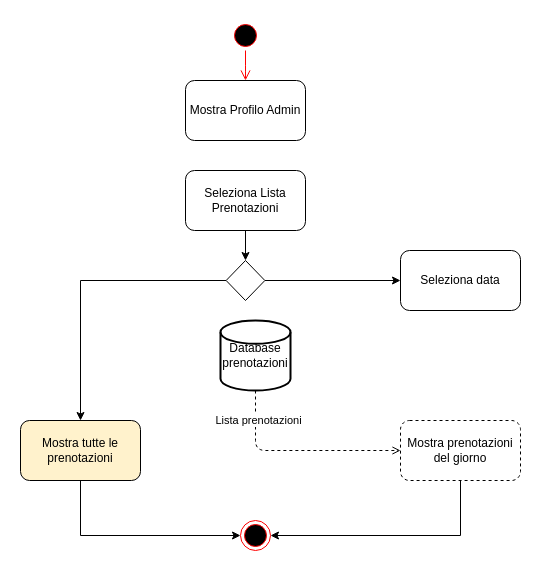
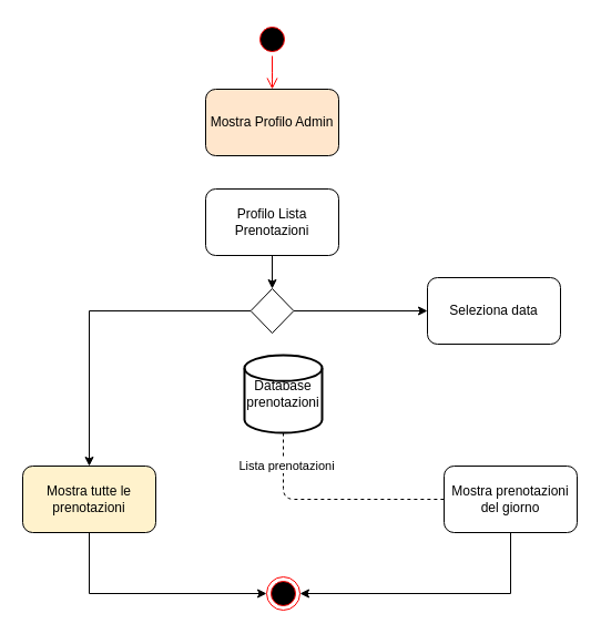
  <mxCell id="0" />
  <mxCell id="1" parent="0" />
  <mxCell id="2" value="" style="ellipse;html=1;shape=startState;fillColor=#000000;strokeColor=#ff0000;" parent="1" vertex="1"><mxGeometry x="230" y="20" width="30" height="30" as="geometry" /></mxCell>
  <mxCell id="3" value="" style="edgeStyle=orthogonalEdgeStyle;html=1;verticalAlign=bottom;endArrow=open;endSize=8;strokeColor=#ff0000;" parent="1" source="2" edge="1"><mxGeometry relative="1" as="geometry"><mxPoint x="245" y="80" as="targetPoint" /></mxGeometry></mxCell>
- <mxCell id="4" value="Mostra Profilo Admin" style="rounded=1;whiteSpace=wrap;html=1;" parent="1" vertex="1"><mxGeometry x="185" y="80" width="120" height="60" as="geometry" /></mxCell>
+ <mxCell id="4" value="Mostra Profilo Admin" style="rounded=1;whiteSpace=wrap;html=1;fillColor=#ffe6cc;" parent="1" vertex="1"><mxGeometry x="185" y="80" width="120" height="60" as="geometry" /></mxCell>
  <mxCell id="5" value="" style="edgeStyle=orthogonalEdgeStyle;rounded=0;orthogonalLoop=1;jettySize=auto;html=1;entryX=0.5;entryY=0;entryDx=0;entryDy=0;" parent="1" source="6" target="9" edge="1"><mxGeometry relative="1" as="geometry"><mxPoint x="245" y="250" as="targetPoint" /></mxGeometry></mxCell>
- <mxCell id="6" value="Seleziona Lista Prenotazioni" style="rounded=1;whiteSpace=wrap;html=1;" parent="1" vertex="1"><mxGeometry x="185" y="170" width="120" height="60" as="geometry" /></mxCell>
+ <mxCell id="6" value="Profilo Lista Prenotazioni" style="rounded=1;whiteSpace=wrap;html=1;" parent="1" vertex="1"><mxGeometry x="185" y="170" width="120" height="60" as="geometry" /></mxCell>
  <mxCell id="7" value="" style="edgeStyle=orthogonalEdgeStyle;rounded=0;orthogonalLoop=1;jettySize=auto;html=1;entryX=0.5;entryY=0;entryDx=0;entryDy=0;" parent="1" source="9" target="11" edge="1"><mxGeometry relative="1" as="geometry"><mxPoint x="180" y="280" as="targetPoint" /></mxGeometry></mxCell>
  <mxCell id="8" value="" style="edgeStyle=orthogonalEdgeStyle;rounded=0;orthogonalLoop=1;jettySize=auto;html=1;entryX=0;entryY=0.5;entryDx=0;entryDy=0;" parent="1" source="9" target="12" edge="1"><mxGeometry relative="1" as="geometry"><mxPoint x="312.5" y="280" as="targetPoint" /></mxGeometry></mxCell>
  <mxCell id="9" value="" style="rhombus;whiteSpace=wrap;html=1;" parent="1" vertex="1"><mxGeometry x="225.63" y="260" width="38.75" height="40" as="geometry" /></mxCell>
  <mxCell id="10" style="edgeStyle=orthogonalEdgeStyle;rounded=0;orthogonalLoop=1;jettySize=auto;html=1;entryX=0;entryY=0.5;entryDx=0;entryDy=0;" edge="1" parent="1" source="11" target="15"><mxGeometry relative="1" as="geometry"><Array as="points"><mxPoint x="80" y="535" /></Array></mxGeometry></mxCell>
  <mxCell id="11" value="Mostra tutte le prenotazioni" style="rounded=1;whiteSpace=wrap;html=1;fillColor=#fff2cc;" parent="1" vertex="1"><mxGeometry x="20" y="420" width="120" height="60" as="geometry" /></mxCell>
- <mxCell id="12" value="Seleziona data" style="rounded=1;whiteSpace=wrap;html=1;" parent="1" vertex="1"><mxGeometry x="400" y="250" width="120" height="60" as="geometry" /></mxCell>
+ <mxCell id="12" value="Seleziona data" style="rounded=1;whiteSpace=wrap;html=1;" parent="1" vertex="1"><mxGeometry x="385" y="250" width="120" height="60" as="geometry" /></mxCell>
  <mxCell id="13" value="" style="edgeStyle=orthogonalEdgeStyle;rounded=0;orthogonalLoop=1;jettySize=auto;html=1;entryX=1;entryY=0.5;entryDx=0;entryDy=0;" parent="1" source="14" edge="1" target="15"><mxGeometry relative="1" as="geometry"><mxPoint x="395" y="450" as="targetPoint" /><Array as="points"><mxPoint x="460" y="535" /></Array></mxGeometry></mxCell>
- <mxCell id="14" value="Mostra prenotazioni del giorno" style="rounded=1;whiteSpace=wrap;html=1;dashed=1;" parent="1" vertex="1"><mxGeometry x="400" y="420" width="120" height="60" as="geometry" /></mxCell>
+ <mxCell id="14" value="Mostra prenotazioni del giorno" style="rounded=1;whiteSpace=wrap;html=1;" parent="1" vertex="1"><mxGeometry x="400" y="420" width="120" height="60" as="geometry" /></mxCell>
  <mxCell id="15" value="" style="ellipse;html=1;shape=endState;fillColor=#000000;strokeColor=#ff0000;" parent="1" vertex="1"><mxGeometry x="240" y="520" width="30" height="30" as="geometry" /></mxCell>
  <mxCell id="16" value="Database&lt;br&gt;prenotazioni" style="strokeWidth=2;html=1;shape=mxgraph.flowchart.database;whiteSpace=wrap;" vertex="1" parent="1"><mxGeometry x="220" y="320" width="70" height="70" as="geometry" /></mxCell>
- <mxCell id="17" value="" style="endArrow=open;dashed=1;html=1;exitX=0.5;exitY=1;exitDx=0;exitDy=0;exitPerimeter=0;entryX=0;entryY=0.5;entryDx=0;entryDy=0;" edge="1" parent="1" source="16" target="14"><mxGeometry width="50" height="50" relative="1" as="geometry"><mxPoint x="280" y="360" as="sourcePoint" /><mxPoint x="330" y="310" as="targetPoint" /><Array as="points"><mxPoint x="255" y="450" /></Array></mxGeometry></mxCell>
+ <mxCell id="17" value="" style="endArrow=none;dashed=1;html=1;exitX=0.5;exitY=1;exitDx=0;exitDy=0;exitPerimeter=0;entryX=0;entryY=0.5;entryDx=0;entryDy=0;" edge="1" parent="1" source="16" target="14"><mxGeometry width="50" height="50" relative="1" as="geometry"><mxPoint x="280" y="360" as="sourcePoint" /><mxPoint x="330" y="310" as="targetPoint" /><Array as="points"><mxPoint x="255" y="450" /></Array></mxGeometry></mxCell>
  <mxCell id="18" value="Lista prenotazioni" style="edgeLabel;html=1;align=center;verticalAlign=middle;resizable=0;points=[];" vertex="1" connectable="0" parent="17"><mxGeometry x="-0.717" y="2" relative="1" as="geometry"><mxPoint as="offset" /></mxGeometry></mxCell>
